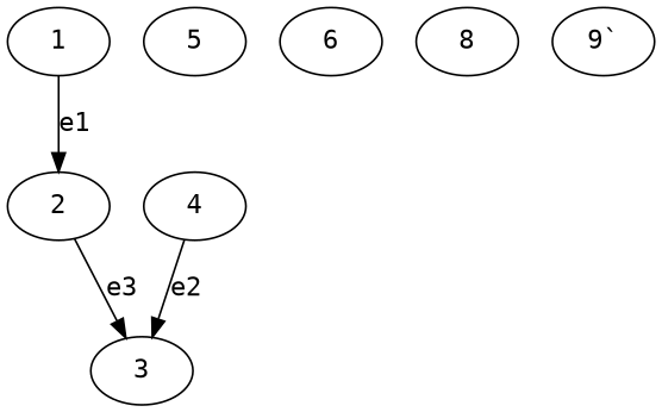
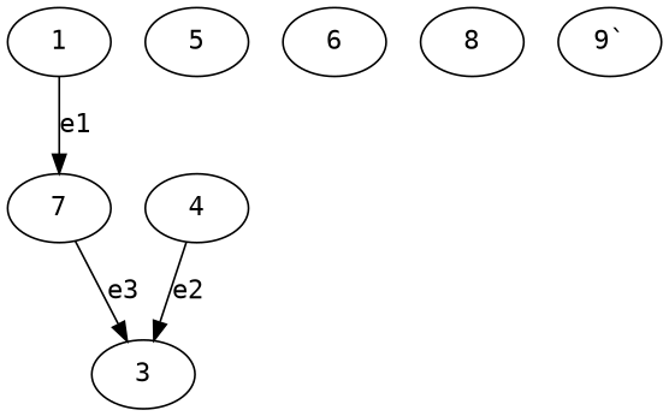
  digraph {
    fontname="DejaVu Sans Mono"
    node [fontname="DejaVu Sans Mono"]
    edge [fontname="DejaVu Sans Mono"]
    n1 [label=1]
-   n2 [label=2]
+   n2 [label=7]
    n3 [label=3]
    n4 [label=4]
    n5 [label=5]
    n6 [label=6]
    n7 [label=8]
    n8 [label="9`"]
    n1 -> n2 [label=e1]
    n2 -> n3 [label=e3]
    n4 -> n3 [label=e2]
  }
